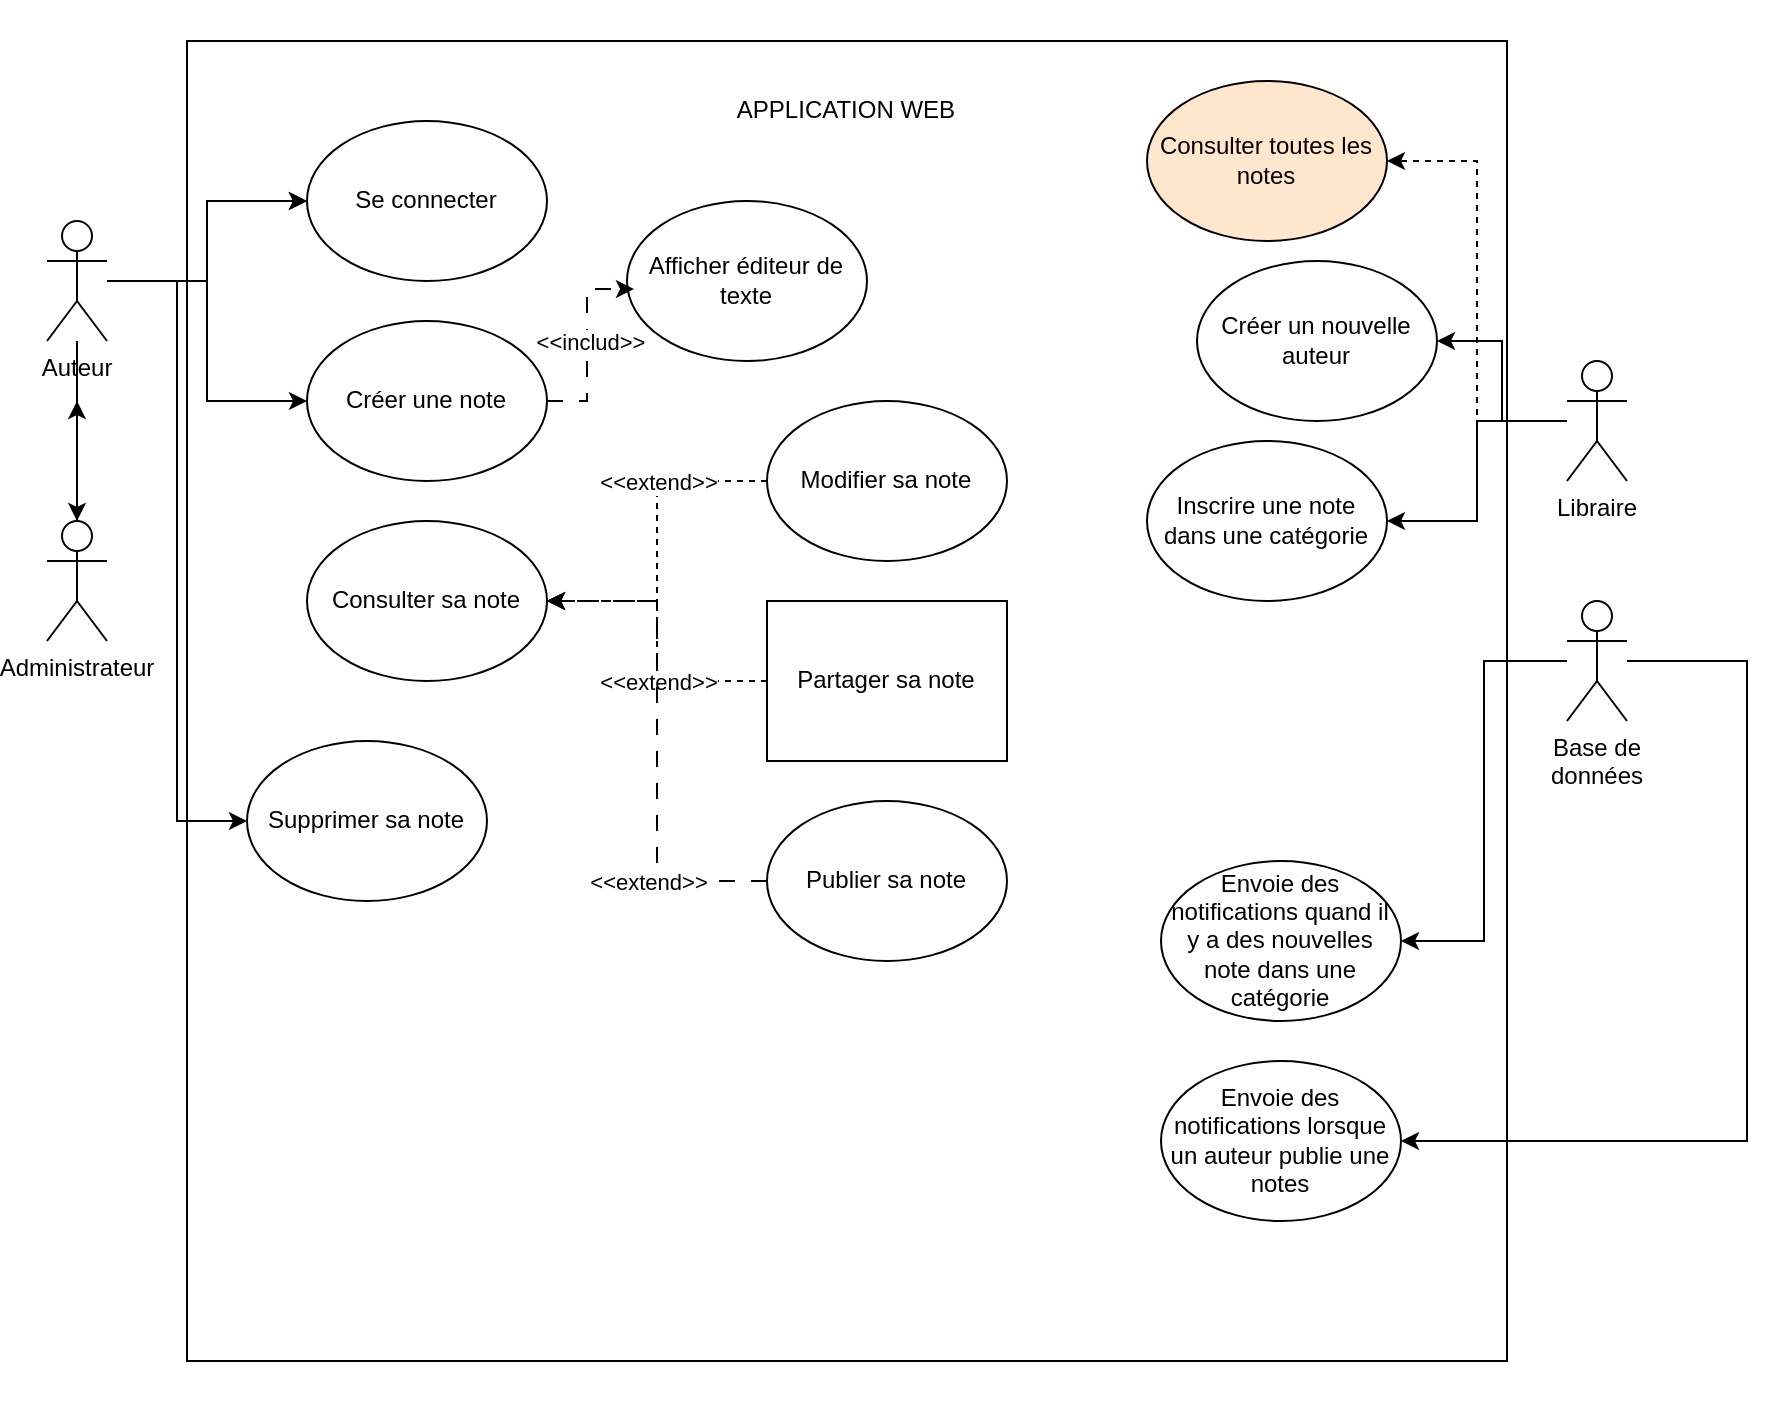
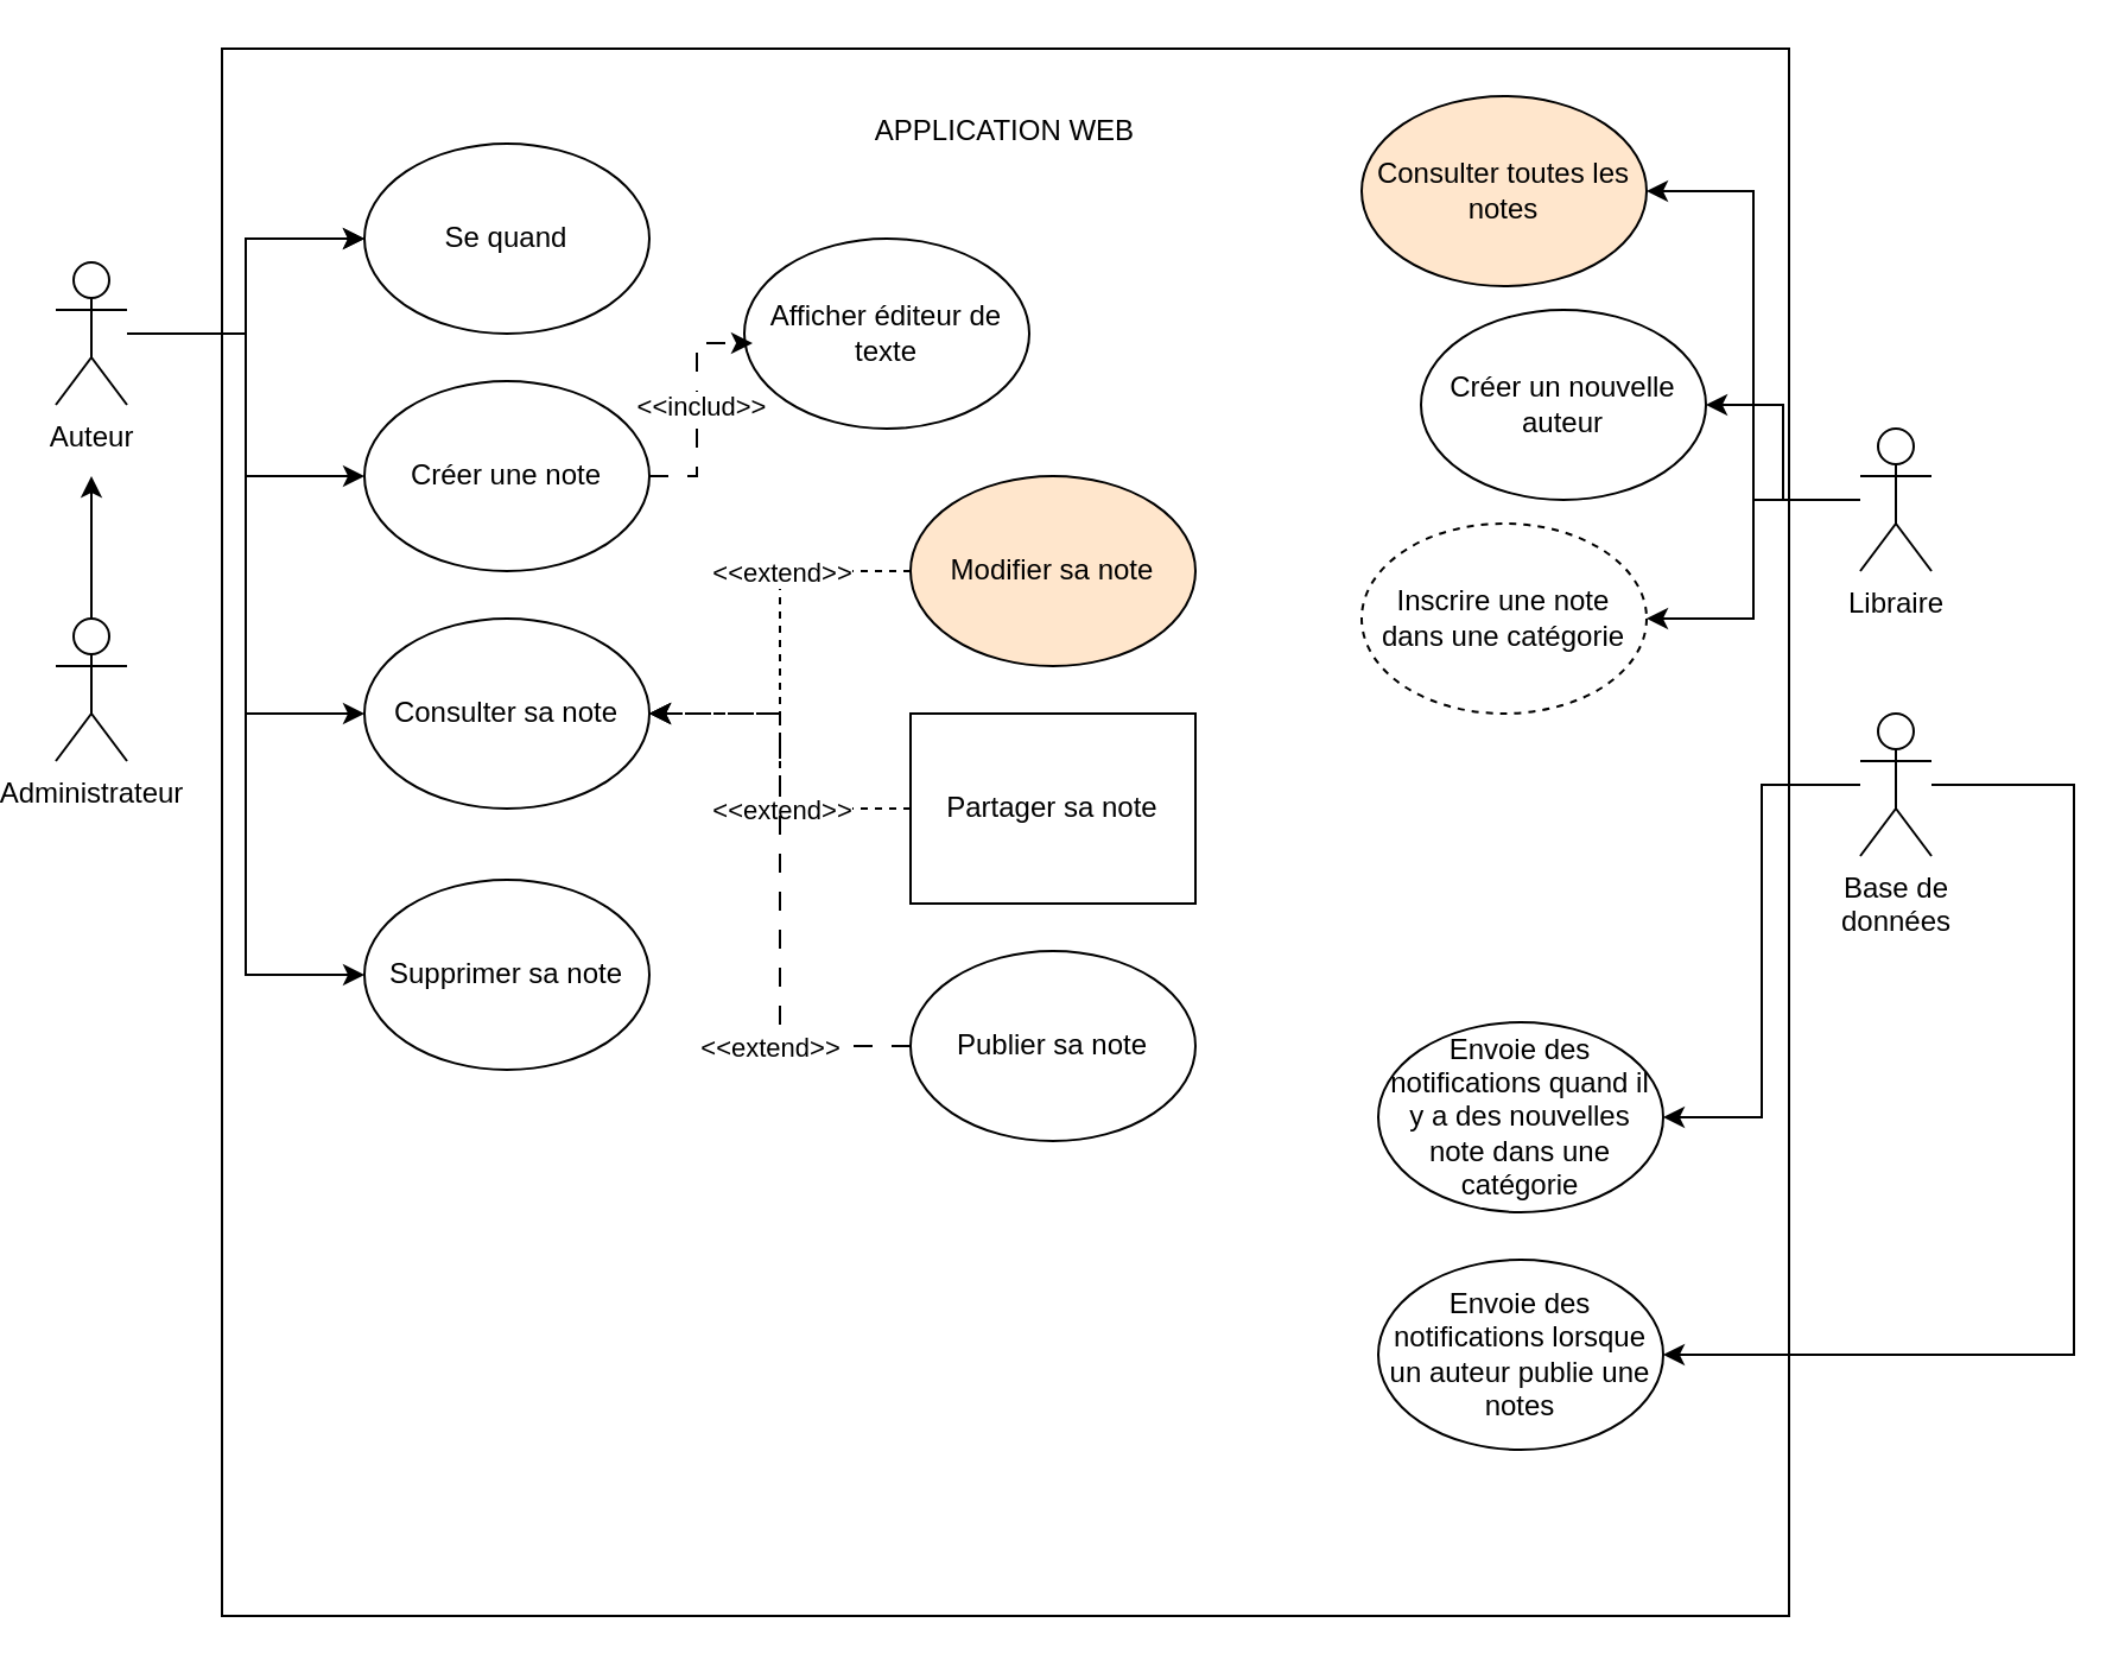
  <mxCell id="0" />
  <mxCell id="1" parent="0" />
  <mxCell id="2" value="&lt;div align=&quot;left&quot;&gt;&lt;br&gt;&lt;/div&gt;" style="whiteSpace=wrap;html=1;aspect=fixed;" vertex="1" parent="1"><mxGeometry x="90" y="20" width="660" height="660" as="geometry" /></mxCell>
  <mxCell id="3" style="edgeStyle=orthogonalEdgeStyle;rounded=0;orthogonalLoop=1;jettySize=auto;html=1;entryX=0;entryY=0.5;entryDx=0;entryDy=0;" edge="1" parent="1" source="8" target="11"><mxGeometry relative="1" as="geometry" /></mxCell>
  <mxCell id="4" style="edgeStyle=orthogonalEdgeStyle;rounded=0;orthogonalLoop=1;jettySize=auto;html=1;entryX=0;entryY=0.5;entryDx=0;entryDy=0;" edge="1" parent="1" source="8" target="11"><mxGeometry relative="1" as="geometry" /></mxCell>
  <mxCell id="5" style="edgeStyle=orthogonalEdgeStyle;rounded=0;orthogonalLoop=1;jettySize=auto;html=1;entryX=0;entryY=0.5;entryDx=0;entryDy=0;" edge="1" parent="1" source="8" target="12"><mxGeometry relative="1" as="geometry" /></mxCell>
- <mxCell id="6" style="edgeStyle=orthogonalEdgeStyle;rounded=0;orthogonalLoop=1;jettySize=auto;html=1;" edge="1" parent="1" source="8" target="10"><mxGeometry relative="1" as="geometry" /></mxCell>
+ <mxCell id="6" style="edgeStyle=orthogonalEdgeStyle;rounded=0;orthogonalLoop=1;jettySize=auto;html=1;entryX=0;entryY=0.5;entryDx=0;entryDy=0;" edge="1" parent="1" source="8" target="13"><mxGeometry relative="1" as="geometry" /></mxCell>
  <mxCell id="7" style="edgeStyle=orthogonalEdgeStyle;rounded=0;orthogonalLoop=1;jettySize=auto;html=1;entryX=0;entryY=0.5;entryDx=0;entryDy=0;" edge="1" parent="1" source="8" target="14"><mxGeometry relative="1" as="geometry" /></mxCell>
  <mxCell id="8" value="Auteur" style="shape=umlActor;verticalLabelPosition=bottom;verticalAlign=top;html=1;outlineConnect=0;" vertex="1" parent="1"><mxGeometry x="20" y="110" width="30" height="60" as="geometry" /></mxCell>
  <mxCell id="9" style="edgeStyle=orthogonalEdgeStyle;rounded=0;orthogonalLoop=1;jettySize=auto;html=1;" edge="1" parent="1" source="10"><mxGeometry relative="1" as="geometry"><mxPoint x="35" y="200" as="targetPoint" /></mxGeometry></mxCell>
  <mxCell id="10" value="Administrateur" style="shape=umlActor;verticalLabelPosition=bottom;verticalAlign=top;html=1;outlineConnect=0;" vertex="1" parent="1"><mxGeometry x="20" y="260" width="30" height="60" as="geometry" /></mxCell>
- <mxCell id="11" value="Se connecter" style="ellipse;whiteSpace=wrap;html=1;" vertex="1" parent="1"><mxGeometry x="150" y="60" width="120" height="80" as="geometry" /></mxCell>
+ <mxCell id="11" value="Se quand" style="ellipse;whiteSpace=wrap;html=1;" vertex="1" parent="1"><mxGeometry x="150" y="60" width="120" height="80" as="geometry" /></mxCell>
  <mxCell id="12" value="Créer une note" style="ellipse;whiteSpace=wrap;html=1;" vertex="1" parent="1"><mxGeometry x="150" y="160" width="120" height="80" as="geometry" /></mxCell>
  <mxCell id="13" value="Consulter sa note" style="ellipse;whiteSpace=wrap;html=1;" vertex="1" parent="1"><mxGeometry x="150" y="260" width="120" height="80" as="geometry" /></mxCell>
- <mxCell id="14" value="Supprimer sa note" style="ellipse;whiteSpace=wrap;html=1;" vertex="1" parent="1"><mxGeometry x="120" y="370" width="120" height="80" as="geometry" /></mxCell>
+ <mxCell id="14" value="Supprimer sa note" style="ellipse;whiteSpace=wrap;html=1;" vertex="1" parent="1"><mxGeometry x="150" y="370" width="120" height="80" as="geometry" /></mxCell>
  <mxCell id="15" style="edgeStyle=orthogonalEdgeStyle;rounded=0;orthogonalLoop=1;jettySize=auto;html=1;entryX=1;entryY=0.5;entryDx=0;entryDy=0;dashed=1;" edge="1" parent="1" source="17" target="13"><mxGeometry relative="1" as="geometry" /></mxCell>
  <mxCell id="16" value="&amp;lt;&amp;lt;extend&amp;gt;&amp;gt;" style="edgeLabel;html=1;align=center;verticalAlign=middle;resizable=0;points=[];" vertex="1" connectable="0" parent="15"><mxGeometry x="-0.004" y="-1" relative="1" as="geometry"><mxPoint x="1" y="-30" as="offset" /></mxGeometry></mxCell>
- <mxCell id="17" value="Modifier sa note" style="ellipse;whiteSpace=wrap;html=1;" vertex="1" parent="1"><mxGeometry x="380" y="200" width="120" height="80" as="geometry" /></mxCell>
+ <mxCell id="17" value="Modifier sa note" style="ellipse;whiteSpace=wrap;html=1;fillColor=#ffe6cc;" vertex="1" parent="1"><mxGeometry x="380" y="200" width="120" height="80" as="geometry" /></mxCell>
  <mxCell id="18" style="edgeStyle=orthogonalEdgeStyle;rounded=0;orthogonalLoop=1;jettySize=auto;html=1;entryX=1;entryY=0.5;entryDx=0;entryDy=0;dashed=1;" edge="1" parent="1" source="20" target="13"><mxGeometry relative="1" as="geometry" /></mxCell>
  <mxCell id="19" value="&amp;lt;&amp;lt;extend&amp;gt;&amp;gt;" style="edgeLabel;html=1;align=center;verticalAlign=middle;resizable=0;points=[];" vertex="1" connectable="0" parent="18"><mxGeometry x="-0.404" y="-1" relative="1" as="geometry"><mxPoint x="-10" y="1" as="offset" /></mxGeometry></mxCell>
  <mxCell id="20" value="Partager sa note" style="whiteSpace=wrap;html=1;rounded=0;" vertex="1" parent="1"><mxGeometry x="380" y="300" width="120" height="80" as="geometry" /></mxCell>
  <mxCell id="21" value="APPLICATION WEB" style="text;html=1;align=center;verticalAlign=middle;whiteSpace=wrap;rounded=0;" vertex="1" parent="1"><mxGeometry x="360" y="40" width="120" height="30" as="geometry" /></mxCell>
  <mxCell id="22" style="edgeStyle=orthogonalEdgeStyle;rounded=0;orthogonalLoop=1;jettySize=auto;html=1;entryX=1;entryY=0.5;entryDx=0;entryDy=0;" edge="1" parent="1" source="24" target="30"><mxGeometry relative="1" as="geometry" /></mxCell>
  <mxCell id="23" style="edgeStyle=orthogonalEdgeStyle;rounded=0;orthogonalLoop=1;jettySize=auto;html=1;entryX=1;entryY=0.5;entryDx=0;entryDy=0;" edge="1" parent="1" source="24" target="34"><mxGeometry relative="1" as="geometry"><Array as="points"><mxPoint x="870" y="330" /><mxPoint x="870" y="570" /></Array></mxGeometry></mxCell>
  <mxCell id="24" value="&lt;div&gt;Base de&lt;/div&gt;&lt;div&gt;données&lt;br&gt;&lt;/div&gt;" style="shape=umlActor;verticalLabelPosition=bottom;verticalAlign=top;html=1;outlineConnect=0;" vertex="1" parent="1"><mxGeometry x="780" y="300" width="30" height="60" as="geometry" /></mxCell>
- <mxCell id="25" style="edgeStyle=orthogonalEdgeStyle;rounded=0;orthogonalLoop=1;jettySize=auto;html=1;entryX=1;entryY=0.5;entryDx=0;entryDy=0;dashed=1;" edge="1" parent="1" source="28" target="29"><mxGeometry relative="1" as="geometry" /></mxCell>
+ <mxCell id="25" style="edgeStyle=orthogonalEdgeStyle;rounded=0;orthogonalLoop=1;jettySize=auto;html=1;entryX=1;entryY=0.5;entryDx=0;entryDy=0;" edge="1" parent="1" source="28" target="29"><mxGeometry relative="1" as="geometry" /></mxCell>
  <mxCell id="26" style="edgeStyle=orthogonalEdgeStyle;rounded=0;orthogonalLoop=1;jettySize=auto;html=1;entryX=1;entryY=0.5;entryDx=0;entryDy=0;" edge="1" parent="1" source="28" target="38"><mxGeometry relative="1" as="geometry" /></mxCell>
  <mxCell id="27" style="edgeStyle=orthogonalEdgeStyle;rounded=0;orthogonalLoop=1;jettySize=auto;html=1;entryX=1;entryY=0.5;entryDx=0;entryDy=0;" edge="1" parent="1" source="28" target="39"><mxGeometry relative="1" as="geometry" /></mxCell>
  <mxCell id="28" value="Libraire" style="shape=umlActor;verticalLabelPosition=bottom;verticalAlign=top;html=1;outlineConnect=0;" vertex="1" parent="1"><mxGeometry x="780" y="180" width="30" height="60" as="geometry" /></mxCell>
  <mxCell id="29" value="Consulter toutes les notes" style="ellipse;whiteSpace=wrap;html=1;fillColor=#ffe6cc;" vertex="1" parent="1"><mxGeometry x="570" y="40" width="120" height="80" as="geometry" /></mxCell>
  <mxCell id="30" value="Envoie des notifications quand il y a des nouvelles note dans une catégorie" style="ellipse;whiteSpace=wrap;html=1;" vertex="1" parent="1"><mxGeometry x="577" y="430" width="120" height="80" as="geometry" /></mxCell>
  <mxCell id="31" value="Afficher éditeur de texte" style="ellipse;whiteSpace=wrap;html=1;" vertex="1" parent="1"><mxGeometry x="310" y="100" width="120" height="80" as="geometry" /></mxCell>
  <mxCell id="32" style="edgeStyle=orthogonalEdgeStyle;rounded=0;orthogonalLoop=1;jettySize=auto;html=1;entryX=0.029;entryY=0.55;entryDx=0;entryDy=0;entryPerimeter=0;dashed=1;dashPattern=8 8;" edge="1" parent="1" source="12" target="31"><mxGeometry relative="1" as="geometry" /></mxCell>
  <mxCell id="33" value="&amp;lt;&amp;lt;includ&amp;gt;&amp;gt;" style="edgeLabel;html=1;align=center;verticalAlign=middle;resizable=0;points=[];" vertex="1" connectable="0" parent="32"><mxGeometry x="0.003" y="-1" relative="1" as="geometry"><mxPoint as="offset" /></mxGeometry></mxCell>
  <mxCell id="34" value="Envoie des notifications lorsque un auteur publie une notes" style="ellipse;whiteSpace=wrap;html=1;" vertex="1" parent="1"><mxGeometry x="577" y="530" width="120" height="80" as="geometry" /></mxCell>
  <mxCell id="35" style="edgeStyle=orthogonalEdgeStyle;rounded=0;orthogonalLoop=1;jettySize=auto;html=1;entryX=1;entryY=0.5;entryDx=0;entryDy=0;dashed=1;dashPattern=8 8;" edge="1" parent="1" source="36" target="13"><mxGeometry relative="1" as="geometry" /></mxCell>
  <mxCell id="36" value="Publier sa note" style="ellipse;whiteSpace=wrap;html=1;" vertex="1" parent="1"><mxGeometry x="380" y="400" width="120" height="80" as="geometry" /></mxCell>
  <mxCell id="37" value="&amp;lt;&amp;lt;extend&amp;gt;&amp;gt;" style="edgeLabel;html=1;align=center;verticalAlign=middle;resizable=0;points=[];" vertex="1" connectable="0" parent="1"><mxGeometry x="320.002" y="440" as="geometry" /></mxCell>
  <mxCell id="38" value="&lt;div&gt;Créer un nouvelle auteur&lt;br&gt;&lt;/div&gt;" style="ellipse;whiteSpace=wrap;html=1;" vertex="1" parent="1"><mxGeometry x="595" y="130" width="120" height="80" as="geometry" /></mxCell>
- <mxCell id="39" value="Inscrire une note dans une catégorie" style="ellipse;whiteSpace=wrap;html=1;" vertex="1" parent="1"><mxGeometry x="570" y="220" width="120" height="80" as="geometry" /></mxCell>
+ <mxCell id="39" value="Inscrire une note dans une catégorie" style="ellipse;whiteSpace=wrap;html=1;dashed=1;" vertex="1" parent="1"><mxGeometry x="570" y="220" width="120" height="80" as="geometry" /></mxCell>
